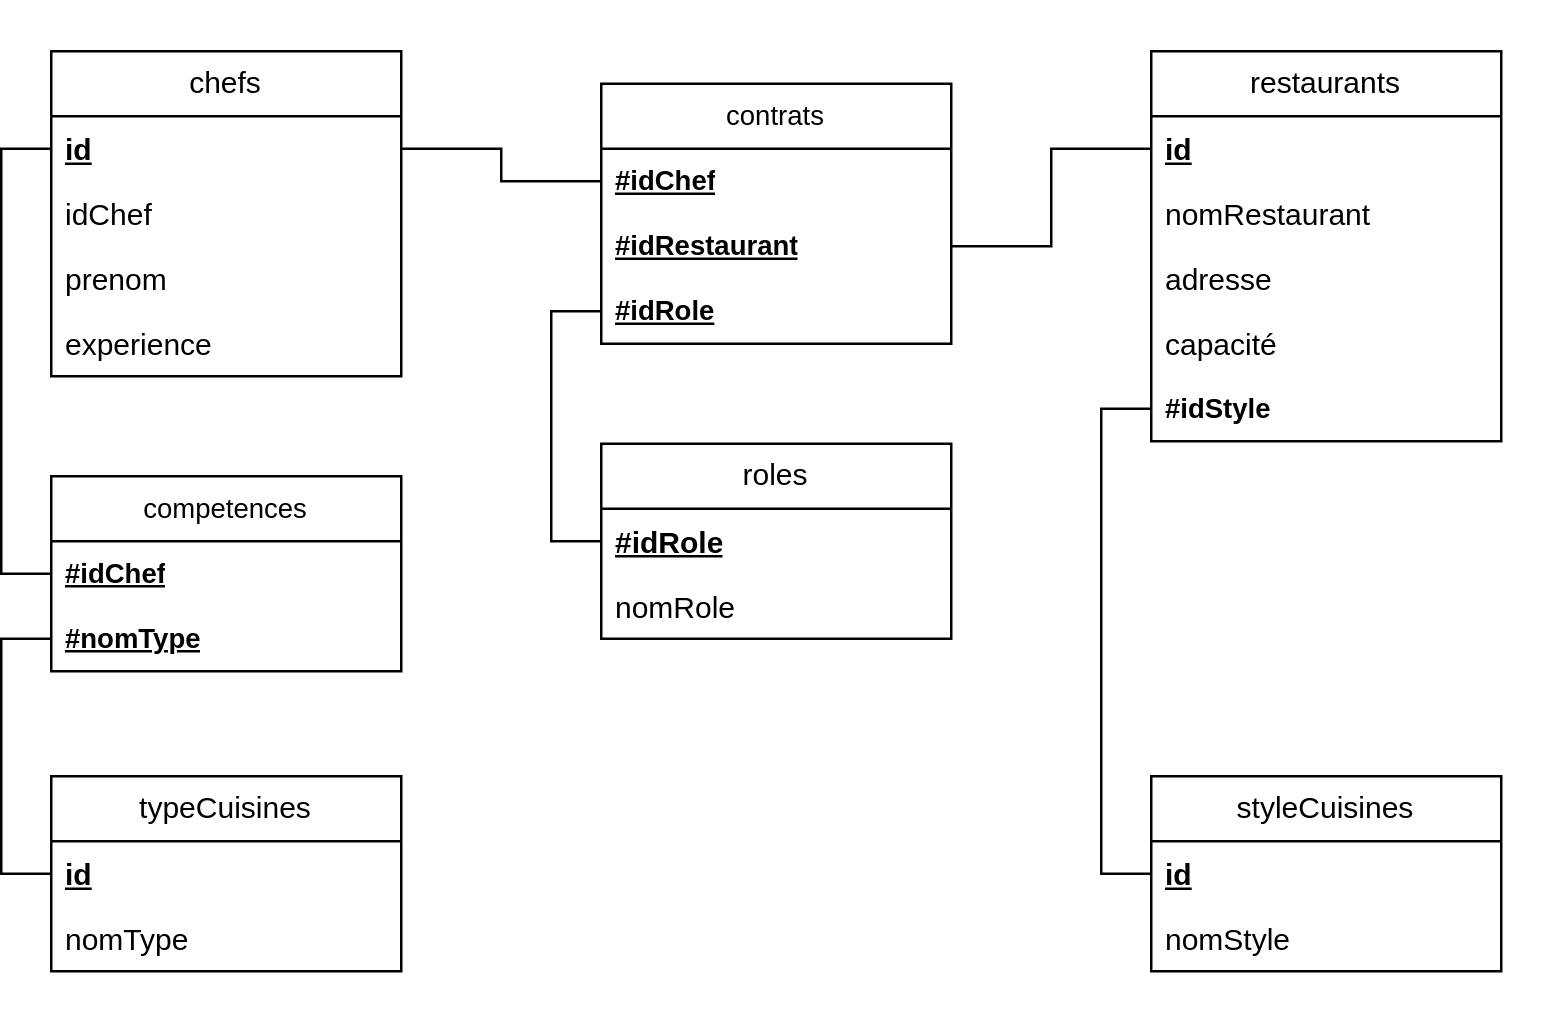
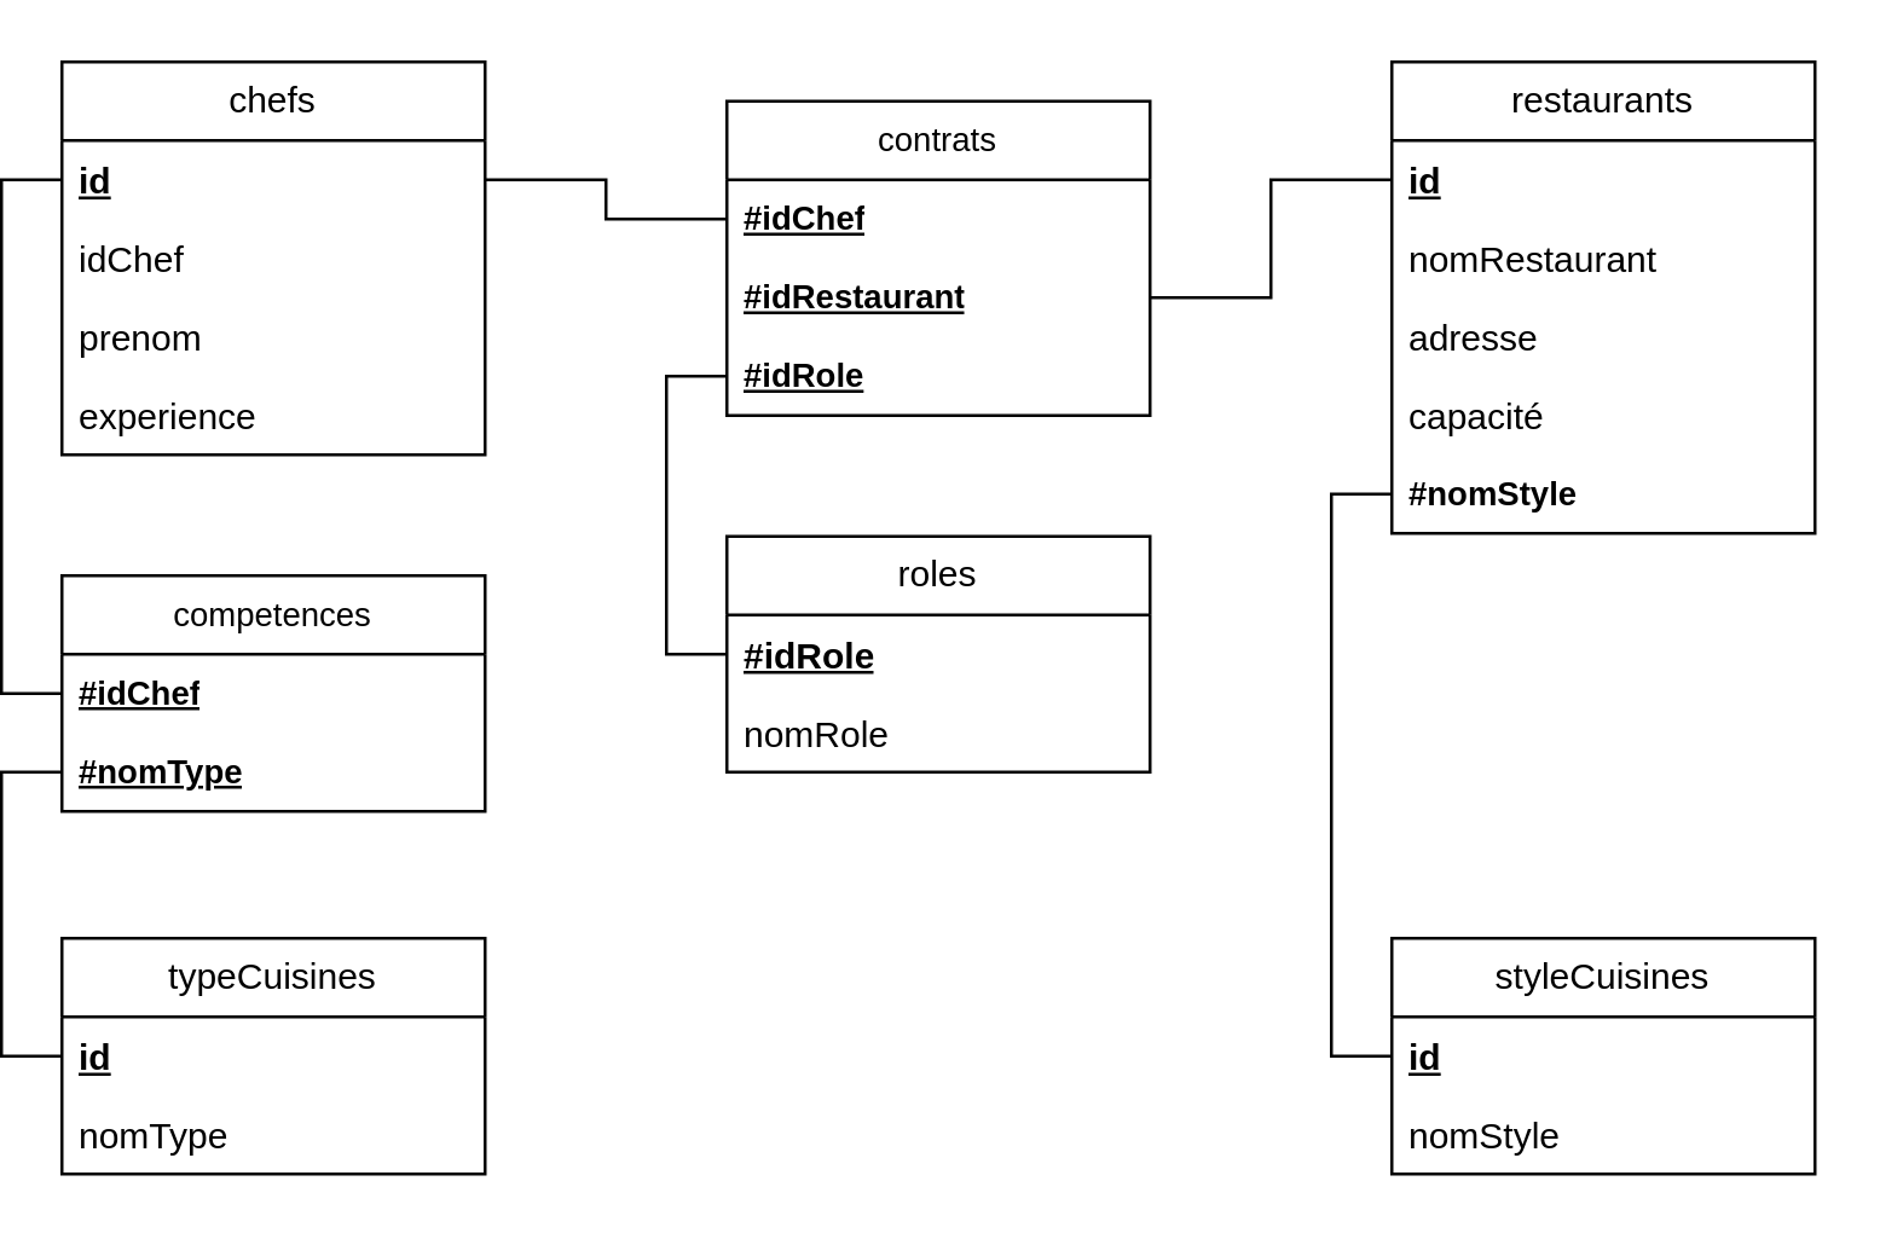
  <mxCell id="0" />
  <mxCell id="1" parent="0" />
  <mxCell id="2" value="styleCuisines" style="swimlane;fontStyle=0;childLayout=stackLayout;horizontal=1;startSize=26;fillColor=none;horizontalStack=0;resizeParent=1;resizeParentMax=0;resizeLast=0;collapsible=1;marginBottom=0;whiteSpace=wrap;html=1;" parent="1" vertex="1"><mxGeometry x="460" y="310" width="140" height="78" as="geometry" /></mxCell>
  <mxCell id="3" value="&lt;u&gt;&lt;b&gt;id&lt;/b&gt;&lt;/u&gt;" style="text;strokeColor=none;fillColor=none;align=left;verticalAlign=top;spacingLeft=4;spacingRight=4;overflow=hidden;rotatable=0;points=[[0,0.5],[1,0.5]];portConstraint=eastwest;whiteSpace=wrap;html=1;" parent="2" vertex="1"><mxGeometry y="26" width="140" height="26" as="geometry" /></mxCell>
  <mxCell id="4" value="nomStyle" style="text;strokeColor=none;fillColor=none;align=left;verticalAlign=top;spacingLeft=4;spacingRight=4;overflow=hidden;rotatable=0;points=[[0,0.5],[1,0.5]];portConstraint=eastwest;whiteSpace=wrap;html=1;" parent="2" vertex="1"><mxGeometry y="52" width="140" height="26" as="geometry" /></mxCell>
  <mxCell id="5" value="restaurants" style="swimlane;fontStyle=0;childLayout=stackLayout;horizontal=1;startSize=26;fillColor=none;horizontalStack=0;resizeParent=1;resizeParentMax=0;resizeLast=0;collapsible=1;marginBottom=0;whiteSpace=wrap;html=1;" parent="1" vertex="1"><mxGeometry x="460" y="20" width="140" height="156" as="geometry" /></mxCell>
  <mxCell id="6" value="&lt;u&gt;&lt;b&gt;id&lt;/b&gt;&lt;/u&gt;" style="text;strokeColor=none;fillColor=none;align=left;verticalAlign=top;spacingLeft=4;spacingRight=4;overflow=hidden;rotatable=0;points=[[0,0.5],[1,0.5]];portConstraint=eastwest;whiteSpace=wrap;html=1;" parent="5" vertex="1"><mxGeometry y="26" width="140" height="26" as="geometry" /></mxCell>
  <mxCell id="7" value="nomRestaurant" style="text;strokeColor=none;fillColor=none;align=left;verticalAlign=top;spacingLeft=4;spacingRight=4;overflow=hidden;rotatable=0;points=[[0,0.5],[1,0.5]];portConstraint=eastwest;whiteSpace=wrap;html=1;" parent="5" vertex="1"><mxGeometry y="52" width="140" height="26" as="geometry" /></mxCell>
  <mxCell id="8" value="adresse" style="text;strokeColor=none;fillColor=none;align=left;verticalAlign=top;spacingLeft=4;spacingRight=4;overflow=hidden;rotatable=0;points=[[0,0.5],[1,0.5]];portConstraint=eastwest;whiteSpace=wrap;html=1;" parent="5" vertex="1"><mxGeometry y="78" width="140" height="26" as="geometry" /></mxCell>
  <mxCell id="9" value="capacité" style="text;strokeColor=none;fillColor=none;align=left;verticalAlign=top;spacingLeft=4;spacingRight=4;overflow=hidden;rotatable=0;points=[[0,0.5],[1,0.5]];portConstraint=eastwest;whiteSpace=wrap;html=1;" parent="5" vertex="1"><mxGeometry y="104" width="140" height="26" as="geometry" /></mxCell>
- <mxCell id="10" value="&lt;b&gt;#idStyle&lt;/b&gt;" style="text;strokeColor=none;fillColor=none;align=left;verticalAlign=top;spacingLeft=4;spacingRight=4;overflow=hidden;rotatable=0;points=[[0,0.5],[1,0.5]];portConstraint=eastwest;whiteSpace=wrap;html=1;fontFamily=Helvetica;fontSize=11;fontColor=default;labelBackgroundColor=default;" parent="5" vertex="1"><mxGeometry y="130" width="140" height="26" as="geometry" /></mxCell>
+ <mxCell id="10" value="&lt;b&gt;#nomStyle&lt;/b&gt;" style="text;strokeColor=none;fillColor=none;align=left;verticalAlign=top;spacingLeft=4;spacingRight=4;overflow=hidden;rotatable=0;points=[[0,0.5],[1,0.5]];portConstraint=eastwest;whiteSpace=wrap;html=1;fontFamily=Helvetica;fontSize=11;fontColor=default;labelBackgroundColor=default;" parent="5" vertex="1"><mxGeometry y="130" width="140" height="26" as="geometry" /></mxCell>
  <mxCell id="11" value="chefs" style="swimlane;fontStyle=0;childLayout=stackLayout;horizontal=1;startSize=26;fillColor=none;horizontalStack=0;resizeParent=1;resizeParentMax=0;resizeLast=0;collapsible=1;marginBottom=0;whiteSpace=wrap;html=1;" parent="1" vertex="1"><mxGeometry x="20" y="20" width="140" height="130" as="geometry" /></mxCell>
  <mxCell id="12" value="&lt;u&gt;&lt;b&gt;id&lt;/b&gt;&lt;/u&gt;" style="text;strokeColor=none;fillColor=none;align=left;verticalAlign=top;spacingLeft=4;spacingRight=4;overflow=hidden;rotatable=0;points=[[0,0.5],[1,0.5]];portConstraint=eastwest;whiteSpace=wrap;html=1;" parent="11" vertex="1"><mxGeometry y="26" width="140" height="26" as="geometry" /></mxCell>
  <mxCell id="13" value="idChef" style="text;strokeColor=none;fillColor=none;align=left;verticalAlign=top;spacingLeft=4;spacingRight=4;overflow=hidden;rotatable=0;points=[[0,0.5],[1,0.5]];portConstraint=eastwest;whiteSpace=wrap;html=1;" parent="11" vertex="1"><mxGeometry y="52" width="140" height="26" as="geometry" /></mxCell>
  <mxCell id="14" value="prenom" style="text;strokeColor=none;fillColor=none;align=left;verticalAlign=top;spacingLeft=4;spacingRight=4;overflow=hidden;rotatable=0;points=[[0,0.5],[1,0.5]];portConstraint=eastwest;whiteSpace=wrap;html=1;" parent="11" vertex="1"><mxGeometry y="78" width="140" height="26" as="geometry" /></mxCell>
  <mxCell id="15" value="experience" style="text;strokeColor=none;fillColor=none;align=left;verticalAlign=top;spacingLeft=4;spacingRight=4;overflow=hidden;rotatable=0;points=[[0,0.5],[1,0.5]];portConstraint=eastwest;whiteSpace=wrap;html=1;" parent="11" vertex="1"><mxGeometry y="104" width="140" height="26" as="geometry" /></mxCell>
  <mxCell id="16" value="typeCuisines" style="swimlane;fontStyle=0;childLayout=stackLayout;horizontal=1;startSize=26;fillColor=none;horizontalStack=0;resizeParent=1;resizeParentMax=0;resizeLast=0;collapsible=1;marginBottom=0;whiteSpace=wrap;html=1;" parent="1" vertex="1"><mxGeometry x="20" y="310" width="140" height="78" as="geometry" /></mxCell>
  <mxCell id="17" value="&lt;u&gt;&lt;b&gt;id&lt;/b&gt;&lt;/u&gt;" style="text;strokeColor=none;fillColor=none;align=left;verticalAlign=top;spacingLeft=4;spacingRight=4;overflow=hidden;rotatable=0;points=[[0,0.5],[1,0.5]];portConstraint=eastwest;whiteSpace=wrap;html=1;" parent="16" vertex="1"><mxGeometry y="26" width="140" height="26" as="geometry" /></mxCell>
  <mxCell id="18" value="nomType" style="text;strokeColor=none;fillColor=none;align=left;verticalAlign=top;spacingLeft=4;spacingRight=4;overflow=hidden;rotatable=0;points=[[0,0.5],[1,0.5]];portConstraint=eastwest;whiteSpace=wrap;html=1;" parent="16" vertex="1"><mxGeometry y="52" width="140" height="26" as="geometry" /></mxCell>
  <mxCell id="19" style="edgeStyle=orthogonalEdgeStyle;shape=connector;rounded=0;orthogonalLoop=1;jettySize=auto;html=1;entryX=0;entryY=0.5;entryDx=0;entryDy=0;strokeColor=default;align=center;verticalAlign=middle;fontFamily=Helvetica;fontSize=11;fontColor=default;labelBackgroundColor=default;startFill=0;endArrow=none;" parent="1" source="3" target="10" edge="1"><mxGeometry relative="1" as="geometry" /></mxCell>
  <mxCell id="20" value="contrats" style="swimlane;fontStyle=0;childLayout=stackLayout;horizontal=1;startSize=26;fillColor=none;horizontalStack=0;resizeParent=1;resizeParentMax=0;resizeLast=0;collapsible=1;marginBottom=0;whiteSpace=wrap;html=1;fontFamily=Helvetica;fontSize=11;fontColor=default;labelBackgroundColor=default;" parent="1" vertex="1"><mxGeometry x="240" y="33" width="140" height="104" as="geometry" /></mxCell>
  <mxCell id="21" value="&lt;u&gt;&lt;b&gt;#idChef&lt;/b&gt;&lt;/u&gt;" style="text;strokeColor=none;fillColor=none;align=left;verticalAlign=top;spacingLeft=4;spacingRight=4;overflow=hidden;rotatable=0;points=[[0,0.5],[1,0.5]];portConstraint=eastwest;whiteSpace=wrap;html=1;fontFamily=Helvetica;fontSize=11;fontColor=default;labelBackgroundColor=default;" parent="20" vertex="1"><mxGeometry y="26" width="140" height="26" as="geometry" /></mxCell>
  <mxCell id="22" value="&lt;u&gt;&lt;b&gt;#idRestaurant&lt;/b&gt;&lt;/u&gt;" style="text;strokeColor=none;fillColor=none;align=left;verticalAlign=top;spacingLeft=4;spacingRight=4;overflow=hidden;rotatable=0;points=[[0,0.5],[1,0.5]];portConstraint=eastwest;whiteSpace=wrap;html=1;fontFamily=Helvetica;fontSize=11;fontColor=default;labelBackgroundColor=default;" parent="20" vertex="1"><mxGeometry y="52" width="140" height="26" as="geometry" /></mxCell>
  <mxCell id="23" value="&lt;u&gt;&lt;b&gt;#idRole&lt;/b&gt;&lt;/u&gt;" style="text;strokeColor=none;fillColor=none;align=left;verticalAlign=top;spacingLeft=4;spacingRight=4;overflow=hidden;rotatable=0;points=[[0,0.5],[1,0.5]];portConstraint=eastwest;whiteSpace=wrap;html=1;fontFamily=Helvetica;fontSize=11;fontColor=default;labelBackgroundColor=default;" parent="20" vertex="1"><mxGeometry y="78" width="140" height="26" as="geometry" /></mxCell>
  <mxCell id="24" style="edgeStyle=orthogonalEdgeStyle;shape=connector;rounded=0;orthogonalLoop=1;jettySize=auto;html=1;strokeColor=default;align=center;verticalAlign=middle;fontFamily=Helvetica;fontSize=11;fontColor=default;labelBackgroundColor=default;startFill=0;endArrow=none;" parent="1" source="12" target="21" edge="1"><mxGeometry relative="1" as="geometry" /></mxCell>
  <mxCell id="25" style="edgeStyle=orthogonalEdgeStyle;shape=connector;rounded=0;orthogonalLoop=1;jettySize=auto;html=1;entryX=1;entryY=0.5;entryDx=0;entryDy=0;strokeColor=default;align=center;verticalAlign=middle;fontFamily=Helvetica;fontSize=11;fontColor=default;labelBackgroundColor=default;startFill=0;endArrow=none;" parent="1" source="6" target="22" edge="1"><mxGeometry relative="1" as="geometry" /></mxCell>
  <mxCell id="26" value="competences" style="swimlane;fontStyle=0;childLayout=stackLayout;horizontal=1;startSize=26;fillColor=none;horizontalStack=0;resizeParent=1;resizeParentMax=0;resizeLast=0;collapsible=1;marginBottom=0;whiteSpace=wrap;html=1;fontFamily=Helvetica;fontSize=11;fontColor=default;labelBackgroundColor=default;" parent="1" vertex="1"><mxGeometry x="20" y="190" width="140" height="78" as="geometry" /></mxCell>
  <mxCell id="27" value="&lt;u&gt;&lt;b&gt;#idChef&lt;/b&gt;&lt;/u&gt;" style="text;strokeColor=none;fillColor=none;align=left;verticalAlign=top;spacingLeft=4;spacingRight=4;overflow=hidden;rotatable=0;points=[[0,0.5],[1,0.5]];portConstraint=eastwest;whiteSpace=wrap;html=1;fontFamily=Helvetica;fontSize=11;fontColor=default;labelBackgroundColor=default;" parent="26" vertex="1"><mxGeometry y="26" width="140" height="26" as="geometry" /></mxCell>
  <mxCell id="28" value="&lt;u&gt;&lt;b&gt;#nomType&lt;/b&gt;&lt;/u&gt;" style="text;strokeColor=none;fillColor=none;align=left;verticalAlign=top;spacingLeft=4;spacingRight=4;overflow=hidden;rotatable=0;points=[[0,0.5],[1,0.5]];portConstraint=eastwest;whiteSpace=wrap;html=1;fontFamily=Helvetica;fontSize=11;fontColor=default;labelBackgroundColor=default;" parent="26" vertex="1"><mxGeometry y="52" width="140" height="26" as="geometry" /></mxCell>
  <mxCell id="29" style="edgeStyle=orthogonalEdgeStyle;shape=connector;rounded=0;orthogonalLoop=1;jettySize=auto;html=1;entryX=0;entryY=0.5;entryDx=0;entryDy=0;strokeColor=default;align=center;verticalAlign=middle;fontFamily=Helvetica;fontSize=11;fontColor=default;labelBackgroundColor=default;startFill=0;endArrow=none;" parent="1" source="12" target="27" edge="1"><mxGeometry relative="1" as="geometry" /></mxCell>
  <mxCell id="30" style="edgeStyle=orthogonalEdgeStyle;shape=connector;rounded=0;orthogonalLoop=1;jettySize=auto;html=1;entryX=0;entryY=0.5;entryDx=0;entryDy=0;strokeColor=default;align=center;verticalAlign=middle;fontFamily=Helvetica;fontSize=11;fontColor=default;labelBackgroundColor=default;startFill=0;endArrow=none;" parent="1" source="17" target="28" edge="1"><mxGeometry relative="1" as="geometry" /></mxCell>
  <mxCell id="31" value="roles" style="swimlane;fontStyle=0;childLayout=stackLayout;horizontal=1;startSize=26;fillColor=none;horizontalStack=0;resizeParent=1;resizeParentMax=0;resizeLast=0;collapsible=1;marginBottom=0;whiteSpace=wrap;html=1;" vertex="1" parent="1"><mxGeometry x="240" y="177" width="140" height="78" as="geometry" /></mxCell>
  <mxCell id="32" value="&lt;u&gt;&lt;b&gt;#idRole&lt;/b&gt;&lt;/u&gt;" style="text;strokeColor=none;fillColor=none;align=left;verticalAlign=top;spacingLeft=4;spacingRight=4;overflow=hidden;rotatable=0;points=[[0,0.5],[1,0.5]];portConstraint=eastwest;whiteSpace=wrap;html=1;" vertex="1" parent="31"><mxGeometry y="26" width="140" height="26" as="geometry" /></mxCell>
  <mxCell id="33" value="nomRole" style="text;strokeColor=none;fillColor=none;align=left;verticalAlign=top;spacingLeft=4;spacingRight=4;overflow=hidden;rotatable=0;points=[[0,0.5],[1,0.5]];portConstraint=eastwest;whiteSpace=wrap;html=1;" vertex="1" parent="31"><mxGeometry y="52" width="140" height="26" as="geometry" /></mxCell>
  <mxCell id="34" style="edgeStyle=orthogonalEdgeStyle;rounded=0;orthogonalLoop=1;jettySize=auto;html=1;entryX=0;entryY=0.5;entryDx=0;entryDy=0;endArrow=none;startFill=0;" edge="1" parent="1" source="32" target="23"><mxGeometry relative="1" as="geometry" /></mxCell>
